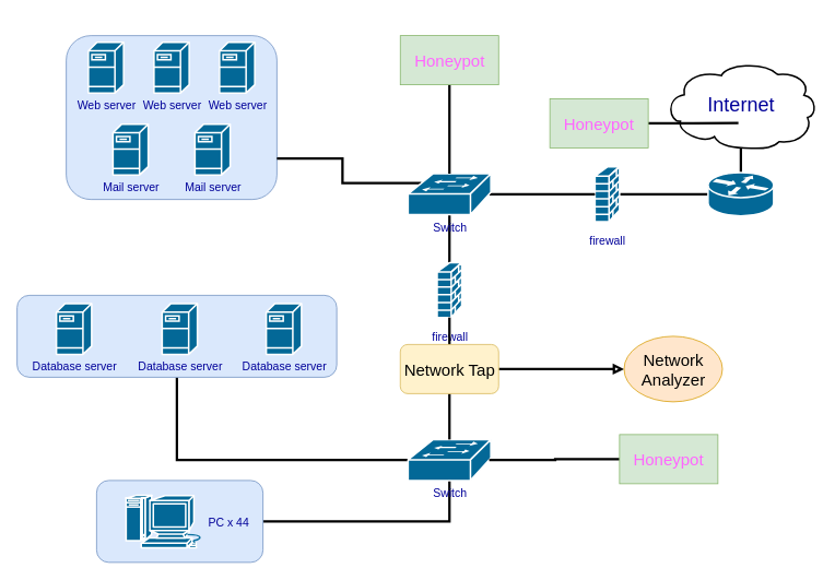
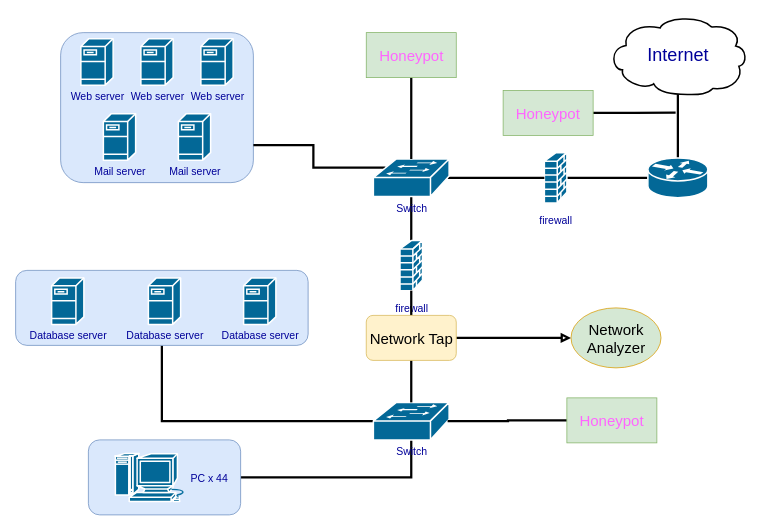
  <mxCell id="0" />
  <mxCell id="1" parent="0" />
  <mxCell id="2" style="edgeStyle=orthogonalEdgeStyle;rounded=0;orthogonalLoop=1;jettySize=auto;html=1;exitX=1;exitY=0.5;exitDx=0;exitDy=0;entryX=0.5;entryY=0.98;entryDx=0;entryDy=0;entryPerimeter=0;strokeWidth=3;fontSize=20;fontColor=#FF66FF;endArrow=none;endFill=0;" edge="1" parent="1" source="3" target="22"><mxGeometry relative="1" as="geometry" /></mxCell>
  <mxCell id="3" value="" style="rounded=1;whiteSpace=wrap;html=1;labelBackgroundColor=none;fontSize=14;fillColor=#dae8fc;strokeColor=#6c8ebf;" vertex="1" parent="1"><mxGeometry x="117" y="586" width="203" height="100" as="geometry" /></mxCell>
  <mxCell id="4" style="edgeStyle=orthogonalEdgeStyle;rounded=0;orthogonalLoop=1;jettySize=auto;html=1;exitX=0.5;exitY=1;exitDx=0;exitDy=0;entryX=0;entryY=0.5;entryDx=0;entryDy=0;entryPerimeter=0;strokeWidth=3;fontSize=20;fontColor=#FF66FF;endArrow=none;endFill=0;" edge="1" parent="1" source="5" target="22"><mxGeometry relative="1" as="geometry" /></mxCell>
  <mxCell id="5" value="" style="rounded=1;whiteSpace=wrap;html=1;labelBackgroundColor=none;fontSize=14;fillColor=#dae8fc;strokeColor=#6c8ebf;" vertex="1" parent="1"><mxGeometry x="20" y="360" width="390" height="100" as="geometry" /></mxCell>
  <mxCell id="6" value="" style="rounded=1;whiteSpace=wrap;html=1;fontSize=14;fillColor=#dae8fc;strokeColor=#6c8ebf;labelBackgroundColor=none;" vertex="1" parent="1"><mxGeometry x="80" y="43" width="257" height="200" as="geometry" /></mxCell>
  <mxCell id="7" style="edgeStyle=orthogonalEdgeStyle;rounded=0;orthogonalLoop=1;jettySize=auto;html=1;exitX=0.5;exitY=0.99;exitDx=0;exitDy=0;exitPerimeter=0;entryX=0.5;entryY=0;entryDx=0;entryDy=0;entryPerimeter=0;fontSize=14;fontColor=#000099;endArrow=none;endFill=0;strokeWidth=3;" edge="1" parent="1" source="8" target="11"><mxGeometry relative="1" as="geometry" /></mxCell>
- <mxCell id="8" value="&lt;font color=&quot;#000099&quot; style=&quot;font-size: 24px;&quot;&gt;Internet&lt;/font&gt;" style="shape=mxgraph.cisco.storage.cloud;sketch=0;html=1;pointerEvents=1;dashed=0;strokeWidth=2;verticalLabelPosition=middle;verticalAlign=middle;align=center;outlineConnect=0;labelPosition=center;" vertex="1" parent="1"><mxGeometry x="810" y="75" width="186" height="106" as="geometry" /></mxCell>
+ <mxCell id="8" value="&lt;font color=&quot;#000099&quot; style=&quot;font-size: 24px;&quot;&gt;Internet&lt;/font&gt;" style="shape=mxgraph.cisco.storage.cloud;sketch=0;html=1;pointerEvents=1;dashed=0;strokeWidth=2;verticalLabelPosition=middle;verticalAlign=middle;align=center;outlineConnect=0;labelPosition=center;" vertex="1" parent="1"><mxGeometry x="810" y="20" width="186" height="106" as="geometry" /></mxCell>
  <mxCell id="9" style="edgeStyle=orthogonalEdgeStyle;rounded=0;orthogonalLoop=1;jettySize=auto;html=1;exitX=1;exitY=0.5;exitDx=0;exitDy=0;exitPerimeter=0;entryX=0;entryY=0.5;entryDx=0;entryDy=0;entryPerimeter=0;strokeWidth=3;fontSize=14;fontColor=#000099;endArrow=none;endFill=0;" edge="1" parent="1" source="10" target="11"><mxGeometry relative="1" as="geometry" /></mxCell>
  <mxCell id="10" value="&lt;font style=&quot;font-size: 14px;&quot;&gt;firewall&lt;/font&gt;" style="shape=mxgraph.cisco.security.firewall;sketch=0;html=1;pointerEvents=1;dashed=0;fillColor=#036897;strokeColor=#ffffff;strokeWidth=2;verticalLabelPosition=bottom;verticalAlign=top;align=center;outlineConnect=0;fontSize=24;fontColor=#000099;" vertex="1" parent="1"><mxGeometry x="725" y="203" width="30" height="67" as="geometry" /></mxCell>
  <mxCell id="11" value="" style="shape=mxgraph.cisco.routers.router;sketch=0;html=1;pointerEvents=1;dashed=0;fillColor=#036897;strokeColor=#ffffff;strokeWidth=2;verticalLabelPosition=bottom;verticalAlign=top;align=center;outlineConnect=0;fontSize=14;fontColor=#000099;" vertex="1" parent="1"><mxGeometry x="863" y="210" width="80" height="53" as="geometry" /></mxCell>
  <mxCell id="12" value="Web server" style="shape=mxgraph.cisco.servers.fileserver;sketch=0;html=1;pointerEvents=1;dashed=0;fillColor=#036897;strokeColor=#ffffff;strokeWidth=2;verticalLabelPosition=bottom;verticalAlign=top;align=center;outlineConnect=0;fontSize=14;fontColor=#000099;" vertex="1" parent="1"><mxGeometry x="267" y="51" width="43" height="62" as="geometry" /></mxCell>
  <mxCell id="13" value="Mail server" style="shape=mxgraph.cisco.servers.fileserver;sketch=0;html=1;pointerEvents=1;dashed=0;fillColor=#036897;strokeColor=#ffffff;strokeWidth=2;verticalLabelPosition=bottom;verticalAlign=top;align=center;outlineConnect=0;fontSize=14;fontColor=#000099;" vertex="1" parent="1"><mxGeometry x="237" y="151" width="43" height="62" as="geometry" /></mxCell>
  <mxCell id="14" style="edgeStyle=orthogonalEdgeStyle;rounded=0;orthogonalLoop=1;jettySize=auto;html=1;exitX=0.5;exitY=0.98;exitDx=0;exitDy=0;exitPerimeter=0;entryX=0.5;entryY=0;entryDx=0;entryDy=0;entryPerimeter=0;strokeWidth=3;fontSize=14;fontColor=#000099;endArrow=none;endFill=0;" edge="1" parent="1" source="17" target="18"><mxGeometry relative="1" as="geometry" /></mxCell>
  <mxCell id="15" style="edgeStyle=orthogonalEdgeStyle;rounded=0;orthogonalLoop=1;jettySize=auto;html=1;exitX=0.98;exitY=0.5;exitDx=0;exitDy=0;exitPerimeter=0;entryX=0;entryY=0.5;entryDx=0;entryDy=0;entryPerimeter=0;strokeWidth=3;fontSize=14;fontColor=#000099;endArrow=none;endFill=0;" edge="1" parent="1" source="17" target="10"><mxGeometry relative="1" as="geometry" /></mxCell>
  <mxCell id="16" style="edgeStyle=orthogonalEdgeStyle;rounded=0;orthogonalLoop=1;jettySize=auto;html=1;exitX=0.16;exitY=0.23;exitDx=0;exitDy=0;exitPerimeter=0;entryX=1;entryY=0.75;entryDx=0;entryDy=0;strokeWidth=3;fontSize=20;fontColor=#FF66FF;endArrow=none;endFill=0;" edge="1" parent="1" source="17" target="6"><mxGeometry relative="1" as="geometry" /></mxCell>
  <mxCell id="17" value="Switch" style="shape=mxgraph.cisco.switches.workgroup_switch;sketch=0;html=1;pointerEvents=1;dashed=0;fillColor=#036897;strokeColor=#ffffff;strokeWidth=2;verticalLabelPosition=bottom;verticalAlign=top;align=center;outlineConnect=0;fontSize=14;fontColor=#000099;" vertex="1" parent="1"><mxGeometry x="497" y="211.5" width="101" height="50" as="geometry" /></mxCell>
  <mxCell id="18" value="&lt;font style=&quot;font-size: 14px;&quot;&gt;firewall&lt;/font&gt;" style="shape=mxgraph.cisco.security.firewall;sketch=0;html=1;pointerEvents=1;dashed=0;fillColor=#036897;strokeColor=#ffffff;strokeWidth=2;verticalLabelPosition=bottom;verticalAlign=top;align=center;outlineConnect=0;fontSize=24;fontColor=#000099;" vertex="1" parent="1"><mxGeometry x="532.5" y="320" width="30" height="67" as="geometry" /></mxCell>
  <mxCell id="19" value="Web server" style="shape=mxgraph.cisco.servers.fileserver;sketch=0;html=1;pointerEvents=1;dashed=0;fillColor=#036897;strokeColor=#ffffff;strokeWidth=2;verticalLabelPosition=bottom;verticalAlign=top;align=center;outlineConnect=0;fontSize=14;fontColor=#000099;" vertex="1" parent="1"><mxGeometry x="187" y="51" width="43" height="62" as="geometry" /></mxCell>
  <mxCell id="20" value="Web server" style="shape=mxgraph.cisco.servers.fileserver;sketch=0;html=1;pointerEvents=1;dashed=0;fillColor=#036897;strokeColor=#ffffff;strokeWidth=2;verticalLabelPosition=bottom;verticalAlign=top;align=center;outlineConnect=0;fontSize=14;fontColor=#000099;" vertex="1" parent="1"><mxGeometry x="107" y="51" width="43" height="62" as="geometry" /></mxCell>
  <mxCell id="21" value="Mail server" style="shape=mxgraph.cisco.servers.fileserver;sketch=0;html=1;pointerEvents=1;dashed=0;fillColor=#036897;strokeColor=#ffffff;strokeWidth=2;verticalLabelPosition=bottom;verticalAlign=top;align=center;outlineConnect=0;fontSize=14;fontColor=#000099;" vertex="1" parent="1"><mxGeometry x="137" y="151" width="43" height="62" as="geometry" /></mxCell>
  <mxCell id="22" value="Switch" style="shape=mxgraph.cisco.switches.workgroup_switch;sketch=0;html=1;pointerEvents=1;dashed=0;fillColor=#036897;strokeColor=#ffffff;strokeWidth=2;verticalLabelPosition=bottom;verticalAlign=top;align=center;outlineConnect=0;fontSize=14;fontColor=#000099;" vertex="1" parent="1"><mxGeometry x="497" y="536" width="101" height="50" as="geometry" /></mxCell>
  <mxCell id="23" value="Database server" style="shape=mxgraph.cisco.servers.fileserver;sketch=0;html=1;pointerEvents=1;dashed=0;fillColor=#036897;strokeColor=#ffffff;strokeWidth=2;verticalLabelPosition=bottom;verticalAlign=top;align=center;outlineConnect=0;fontSize=14;fontColor=#000099;" vertex="1" parent="1"><mxGeometry x="324" y="370" width="43" height="62" as="geometry" /></mxCell>
  <mxCell id="24" value="Database server" style="shape=mxgraph.cisco.servers.fileserver;sketch=0;html=1;pointerEvents=1;dashed=0;fillColor=#036897;strokeColor=#ffffff;strokeWidth=2;verticalLabelPosition=bottom;verticalAlign=top;align=center;outlineConnect=0;fontSize=14;fontColor=#000099;" vertex="1" parent="1"><mxGeometry x="68" y="370" width="43" height="62" as="geometry" /></mxCell>
  <mxCell id="25" value="Database server" style="shape=mxgraph.cisco.servers.fileserver;sketch=0;html=1;pointerEvents=1;dashed=0;fillColor=#036897;strokeColor=#ffffff;strokeWidth=2;verticalLabelPosition=bottom;verticalAlign=top;align=center;outlineConnect=0;fontSize=14;fontColor=#000099;" vertex="1" parent="1"><mxGeometry x="197" y="370" width="43" height="62" as="geometry" /></mxCell>
  <mxCell id="26" value="PC x 44" style="shape=mxgraph.cisco.computers_and_peripherals.macintosh;sketch=0;pointerEvents=1;dashed=0;fillColor=#036897;strokeColor=#ffffff;strokeWidth=2;verticalLabelPosition=middle;verticalAlign=middle;align=left;outlineConnect=0;labelBackgroundColor=none;fontSize=14;fontColor=#000099;labelPosition=right;" vertex="1" parent="1"><mxGeometry x="152.5" y="604" width="99" height="64" as="geometry" /></mxCell>
  <mxCell id="27" style="edgeStyle=orthogonalEdgeStyle;rounded=0;orthogonalLoop=1;jettySize=auto;html=1;exitX=0.5;exitY=1;exitDx=0;exitDy=0;entryX=0.5;entryY=0;entryDx=0;entryDy=0;entryPerimeter=0;strokeWidth=3;fontSize=20;fontColor=#FF66FF;endArrow=none;endFill=0;" edge="1" parent="1" source="28" target="17"><mxGeometry relative="1" as="geometry" /></mxCell>
  <mxCell id="28" value="&lt;font color=&quot;#ff66ff&quot; style=&quot;font-size: 20px;&quot;&gt;Honeypot&lt;/font&gt;" style="rounded=0;whiteSpace=wrap;html=1;labelBackgroundColor=none;fontSize=14;fillColor=#d5e8d4;strokeColor=#82b366;" vertex="1" parent="1"><mxGeometry x="487.5" y="43" width="120" height="60" as="geometry" /></mxCell>
  <mxCell id="29" style="edgeStyle=orthogonalEdgeStyle;rounded=0;orthogonalLoop=1;jettySize=auto;html=1;exitX=1;exitY=0.5;exitDx=0;exitDy=0;strokeWidth=3;fontSize=20;fontColor=#FF66FF;endArrow=none;endFill=0;" edge="1" parent="1" source="30"><mxGeometry relative="1" as="geometry"><mxPoint x="900" y="149.667" as="targetPoint" /></mxGeometry></mxCell>
  <mxCell id="30" value="&lt;font color=&quot;#ff66ff&quot; style=&quot;font-size: 20px;&quot;&gt;Honeypot&lt;/font&gt;" style="rounded=0;whiteSpace=wrap;html=1;labelBackgroundColor=none;fontSize=14;fillColor=#d5e8d4;strokeColor=#82b366;" vertex="1" parent="1"><mxGeometry x="670" y="120" width="120" height="60" as="geometry" /></mxCell>
  <mxCell id="31" style="edgeStyle=orthogonalEdgeStyle;rounded=0;orthogonalLoop=1;jettySize=auto;html=1;exitX=0;exitY=0.5;exitDx=0;exitDy=0;entryX=0.98;entryY=0.5;entryDx=0;entryDy=0;entryPerimeter=0;strokeWidth=3;fontSize=20;fontColor=#FF66FF;endArrow=none;endFill=0;" edge="1" parent="1" source="32" target="22"><mxGeometry relative="1" as="geometry" /></mxCell>
  <mxCell id="32" value="&lt;font color=&quot;#ff66ff&quot; style=&quot;font-size: 20px;&quot;&gt;Honeypot&lt;/font&gt;" style="rounded=0;whiteSpace=wrap;html=1;labelBackgroundColor=none;fontSize=14;fillColor=#d5e8d4;strokeColor=#82b366;" vertex="1" parent="1"><mxGeometry x="755" y="530" width="120" height="60" as="geometry" /></mxCell>
  <mxCell id="33" style="edgeStyle=orthogonalEdgeStyle;rounded=0;orthogonalLoop=1;jettySize=auto;html=1;exitX=0.5;exitY=0;exitDx=0;exitDy=0;entryX=0.5;entryY=1;entryDx=0;entryDy=0;entryPerimeter=0;strokeWidth=3;fontSize=20;fontColor=#FF66FF;endArrow=none;endFill=0;" edge="1" parent="1" source="36" target="18"><mxGeometry relative="1" as="geometry" /></mxCell>
  <mxCell id="34" style="edgeStyle=orthogonalEdgeStyle;rounded=0;orthogonalLoop=1;jettySize=auto;html=1;exitX=1;exitY=0.5;exitDx=0;exitDy=0;entryX=0;entryY=0.5;entryDx=0;entryDy=0;strokeWidth=3;fontSize=20;fontColor=#FF66FF;endArrow=block;endFill=0;" edge="1" parent="1" source="36" target="37"><mxGeometry relative="1" as="geometry" /></mxCell>
  <mxCell id="35" style="edgeStyle=orthogonalEdgeStyle;rounded=0;orthogonalLoop=1;jettySize=auto;html=1;exitX=0.5;exitY=1;exitDx=0;exitDy=0;entryX=0.5;entryY=0;entryDx=0;entryDy=0;entryPerimeter=0;strokeWidth=3;fontSize=20;fontColor=#FF66FF;endArrow=none;endFill=0;" edge="1" parent="1" source="36" target="22"><mxGeometry relative="1" as="geometry" /></mxCell>
  <mxCell id="36" value="Network Tap" style="whiteSpace=wrap;html=1;labelBackgroundColor=none;fontSize=20;fillColor=#fff2cc;strokeColor=#d6b656;rounded=1;" vertex="1" parent="1"><mxGeometry x="487.5" y="420" width="120" height="60" as="geometry" /></mxCell>
- <mxCell id="37" value="Network Analyzer" style="ellipse;whiteSpace=wrap;html=1;labelBackgroundColor=none;fontSize=20;fillColor=#ffe6cc;strokeColor=#d79b00;" vertex="1" parent="1"><mxGeometry x="760.5" y="410" width="120" height="80" as="geometry" /></mxCell>
+ <mxCell id="37" value="Network Analyzer" style="ellipse;whiteSpace=wrap;html=1;labelBackgroundColor=none;fontSize=20;fillColor=#d5e8d4;strokeColor=#d79b00;" vertex="1" parent="1"><mxGeometry x="760.5" y="410" width="120" height="80" as="geometry" /></mxCell>
